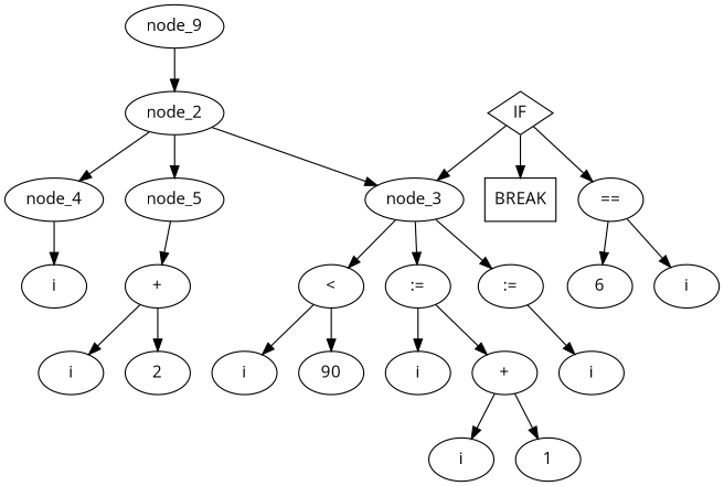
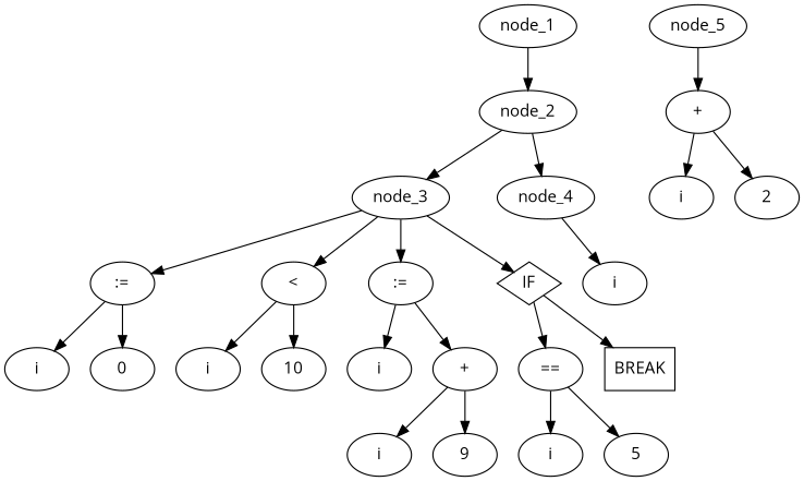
  digraph {
    fontname="Open Sans"
    node [fontname="Open Sans"]
    edge [fontname="Open Sans"]
-   node_1 [label=node_9]
+   node_1
    node_2
    node_3
    node_4
    node_5
    n6 [label=":="]
    n7 [label="<"]
    n8 [label=":="]
    n9 [label=IF shape=diamond]
    n10 [label=i]
    n11 [label="+"]
    n12 [label=i]
+   n13 [label=0]
    n14 [label=i]
-   n15 [label=90]
+   n15 [label=10]
    n16 [label=i]
    n17 [label="+"]
    n18 [label="=="]
    n19 [label=BREAK shape=box]
    n20 [label=i]
    n21 [label=2]
    n22 [label=i]
-   n23 [label=1]
+   n23 [label=9]
    n24 [label=i]
-   n25 [label=6]
+   n25 [label=5]
    node_1 -> node_2
    node_2 -> node_3
    node_2 -> node_4
-   node_2 -> node_5
    node_3 -> n6
    node_3 -> n7
    node_3 -> n8
-   n9 -> node_3
+   node_3 -> n9
    node_4 -> n10
    node_5 -> n11
    n6 -> n12
+   n6 -> n13
    n7 -> n14
    n7 -> n15
    n8 -> n16
    n8 -> n17
    n9 -> n18
    n9 -> n19
    n11 -> n20
    n11 -> n21
    n17 -> n22
    n17 -> n23
    n18 -> n24
    n18 -> n25
  }
